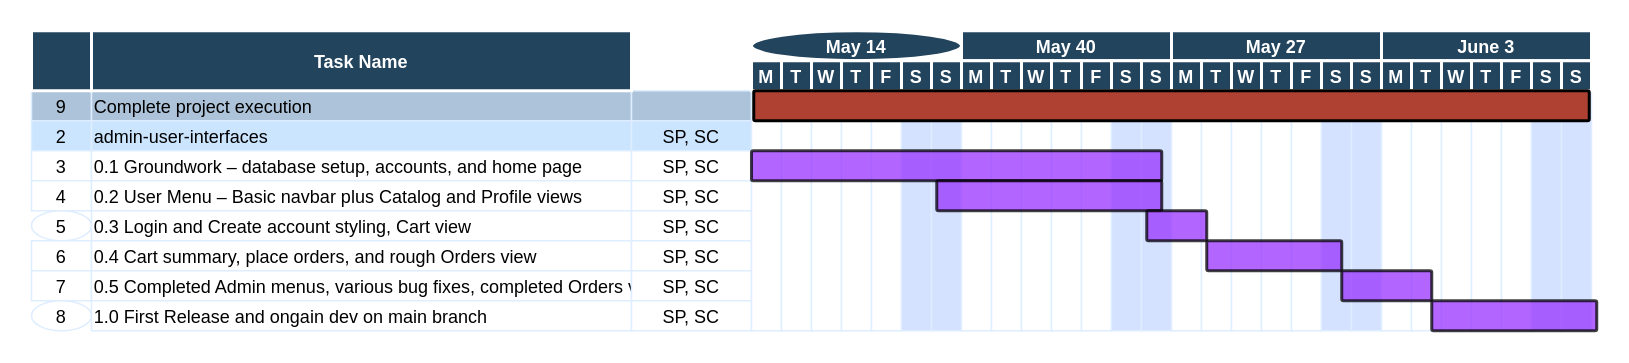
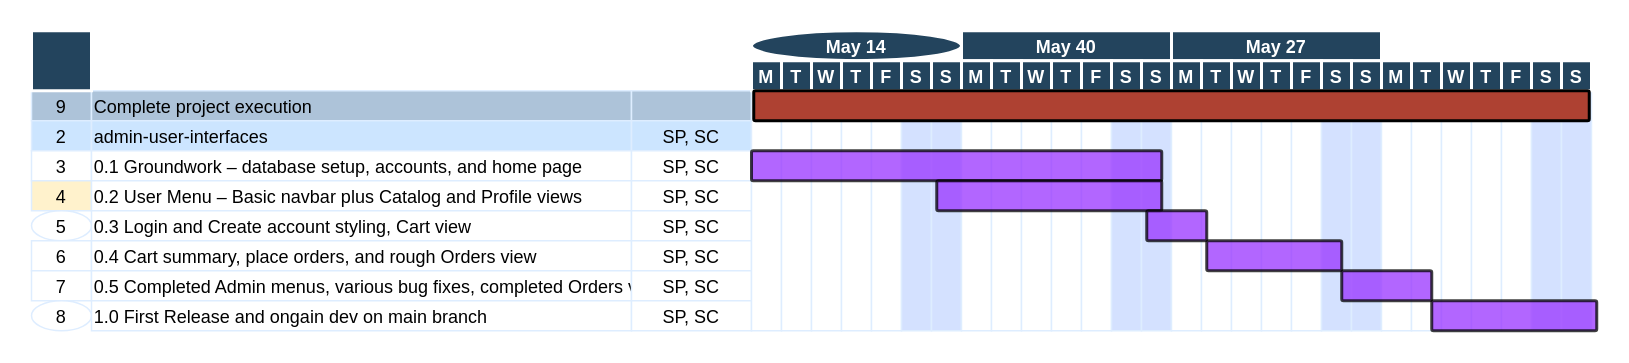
  <mxCell id="0" />
  <mxCell id="1" parent="0" />
  <mxCell id="2" value="9" style="strokeColor=#DEEDFF;fillColor=#ADC3D9" parent="1" vertex="1"><mxGeometry x="20.5" y="60" width="40" height="20" as="geometry" /></mxCell>
  <mxCell id="3" value="Complete project execution" style="align=left;strokeColor=#DEEDFF;fillColor=#ADC3D9" parent="1" vertex="1"><mxGeometry x="60.5" y="60" width="360" height="20" as="geometry" /></mxCell>
  <mxCell id="4" value="" style="strokeColor=#DEEDFF;fillColor=#ADC3D9" parent="1" vertex="1"><mxGeometry x="420.5" y="60" width="80.0" height="20" as="geometry" /></mxCell>
  <mxCell id="5" value="2" style="strokeColor=#DEEDFF;fillColor=#CCE5FF" parent="1" vertex="1"><mxGeometry x="20.5" y="80" width="40" height="20" as="geometry" /></mxCell>
  <mxCell id="6" value="admin-user-interfaces" style="align=left;strokeColor=#DEEDFF;fillColor=#CCE5FF" parent="1" vertex="1"><mxGeometry x="60.5" y="80" width="360.0" height="20" as="geometry" /></mxCell>
  <mxCell id="7" value="SP, SC" style="strokeColor=#DEEDFF;fillColor=#CCE5FF" parent="1" vertex="1"><mxGeometry x="420.5" y="80" width="80.0" height="20" as="geometry" /></mxCell>
  <mxCell id="8" value="3" style="strokeColor=#DEEDFF" parent="1" vertex="1"><mxGeometry x="20.5" y="100" width="40" height="20" as="geometry" /></mxCell>
  <mxCell id="9" value="0.1 Groundwork – database setup, accounts, and home page " style="align=left;strokeColor=#DEEDFF" parent="1" vertex="1"><mxGeometry x="60.5" y="100" width="360.0" height="20.0" as="geometry" /></mxCell>
  <mxCell id="10" value="SP, SC" style="strokeColor=#DEEDFF" parent="1" vertex="1"><mxGeometry x="420.5" y="100" width="80.0" height="20" as="geometry" /></mxCell>
- <mxCell id="11" value="4" style="strokeColor=#DEEDFF" parent="1" vertex="1"><mxGeometry x="20.5" y="120" width="40" height="20" as="geometry" /></mxCell>
+ <mxCell id="11" value="4" style="strokeColor=#DEEDFF;fillColor=#fff2cc;" parent="1" vertex="1"><mxGeometry x="20.5" y="120" width="40" height="20" as="geometry" /></mxCell>
  <mxCell id="12" value="0.2 User Menu – Basic navbar plus Catalog and Profile views " style="align=left;strokeColor=#DEEDFF" parent="1" vertex="1"><mxGeometry x="60.5" y="120" width="360" height="20" as="geometry" /></mxCell>
  <mxCell id="13" value="SP, SC" style="strokeColor=#DEEDFF" parent="1" vertex="1"><mxGeometry x="420.5" y="120" width="80.0" height="20" as="geometry" /></mxCell>
  <mxCell id="14" value="5" style="ellipse;strokeColor=#DEEDFF;" parent="1" vertex="1"><mxGeometry x="20.5" y="140" width="40" height="20" as="geometry" /></mxCell>
  <mxCell id="15" value="0.3 Login and Create account styling, Cart view " style="align=left;strokeColor=#DEEDFF" parent="1" vertex="1"><mxGeometry x="60.5" y="140" width="360.0" height="20" as="geometry" /></mxCell>
  <mxCell id="16" value="SP, SC" style="strokeColor=#DEEDFF" parent="1" vertex="1"><mxGeometry x="420.5" y="140" width="80.0" height="20" as="geometry" /></mxCell>
  <mxCell id="17" value="6" style="strokeColor=#DEEDFF" parent="1" vertex="1"><mxGeometry x="20.5" y="160" width="40" height="20" as="geometry" /></mxCell>
  <mxCell id="18" value="0.4 Cart summary, place orders, and rough Orders view " style="align=left;strokeColor=#DEEDFF" parent="1" vertex="1"><mxGeometry x="60.5" y="160" width="360.0" height="20" as="geometry" /></mxCell>
  <mxCell id="19" value="SP, SC" style="strokeColor=#DEEDFF" parent="1" vertex="1"><mxGeometry x="420.5" y="160" width="80.0" height="20" as="geometry" /></mxCell>
  <mxCell id="20" value="7" style="strokeColor=#DEEDFF" parent="1" vertex="1"><mxGeometry x="20.5" y="180" width="40" height="20" as="geometry" /></mxCell>
  <mxCell id="21" value="0.5 Completed Admin menus, various bug fixes, completed Orders view " style="align=left;strokeColor=#DEEDFF" parent="1" vertex="1"><mxGeometry x="60.5" y="180" width="360.0" height="20" as="geometry" /></mxCell>
  <mxCell id="22" value="SP, SC" style="strokeColor=#DEEDFF" parent="1" vertex="1"><mxGeometry x="420.5" y="180" width="80.0" height="20" as="geometry" /></mxCell>
  <mxCell id="23" value="8" style="ellipse;strokeColor=#DEEDFF;" parent="1" vertex="1"><mxGeometry x="20.5" y="200" width="40" height="20" as="geometry" /></mxCell>
  <mxCell id="24" value="1.0 First Release and ongain dev on main branch" style="align=left;strokeColor=#DEEDFF" parent="1" vertex="1"><mxGeometry x="60.5" y="200" width="360.0" height="20" as="geometry" /></mxCell>
  <mxCell id="25" value="SP, SC" style="strokeColor=#DEEDFF" parent="1" vertex="1"><mxGeometry x="420.5" y="200" width="80.0" height="20" as="geometry" /></mxCell>
  <mxCell id="26" value="" style="strokeColor=#DEEDFF" parent="1" vertex="1"><mxGeometry x="500.5" y="60" width="20" height="160" as="geometry" /></mxCell>
  <mxCell id="27" value="" style="strokeColor=#DEEDFF" parent="1" vertex="1"><mxGeometry x="520.5" y="60" width="20" height="160" as="geometry" /></mxCell>
  <mxCell id="28" value="" style="strokeColor=#DEEDFF" parent="1" vertex="1"><mxGeometry x="540.5" y="60" width="20" height="160" as="geometry" /></mxCell>
  <mxCell id="29" value="" style="strokeColor=#DEEDFF" parent="1" vertex="1"><mxGeometry x="560.5" y="60" width="20" height="160" as="geometry" /></mxCell>
  <mxCell id="30" value="" style="strokeColor=#DEEDFF" parent="1" vertex="1"><mxGeometry x="580.5" y="60" width="20" height="160" as="geometry" /></mxCell>
  <mxCell id="31" value="" style="strokeColor=#DEEDFF;fillColor=#D4E1FF" parent="1" vertex="1"><mxGeometry x="600.5" y="60" width="20" height="160" as="geometry" /></mxCell>
  <mxCell id="32" value="" style="strokeColor=#DEEDFF;fillColor=#D4E1FF" parent="1" vertex="1"><mxGeometry x="620.5" y="60" width="20" height="160" as="geometry" /></mxCell>
  <mxCell id="33" value="" style="strokeColor=#DEEDFF" parent="1" vertex="1"><mxGeometry x="640.5" y="60" width="20" height="160" as="geometry" /></mxCell>
  <mxCell id="34" value="" style="strokeColor=#DEEDFF" parent="1" vertex="1"><mxGeometry x="660.5" y="60" width="20" height="160" as="geometry" /></mxCell>
  <mxCell id="35" value="" style="strokeColor=#DEEDFF" parent="1" vertex="1"><mxGeometry x="680.5" y="60" width="20" height="160" as="geometry" /></mxCell>
  <mxCell id="36" value="" style="strokeColor=#DEEDFF" parent="1" vertex="1"><mxGeometry x="700.5" y="60" width="20" height="160" as="geometry" /></mxCell>
  <mxCell id="37" value="" style="strokeColor=#DEEDFF" parent="1" vertex="1"><mxGeometry x="720.5" y="60" width="20" height="160" as="geometry" /></mxCell>
  <mxCell id="38" value="" style="strokeColor=#DEEDFF;fillColor=#D4E1FF" parent="1" vertex="1"><mxGeometry x="740.5" y="60" width="20" height="160" as="geometry" /></mxCell>
  <mxCell id="39" value="" style="strokeColor=#DEEDFF;fillColor=#D4E1FF" parent="1" vertex="1"><mxGeometry x="760.5" y="60" width="20" height="160" as="geometry" /></mxCell>
  <mxCell id="40" value="" style="strokeColor=#DEEDFF" parent="1" vertex="1"><mxGeometry x="780.5" y="60" width="20" height="160" as="geometry" /></mxCell>
  <mxCell id="41" value="" style="strokeColor=#DEEDFF" parent="1" vertex="1"><mxGeometry x="800.5" y="60" width="20" height="160" as="geometry" /></mxCell>
  <mxCell id="42" value="" style="strokeColor=#DEEDFF" parent="1" vertex="1"><mxGeometry x="820.5" y="60" width="20" height="160" as="geometry" /></mxCell>
  <mxCell id="43" value="" style="strokeColor=#DEEDFF" parent="1" vertex="1"><mxGeometry x="840.5" y="60" width="20" height="160" as="geometry" /></mxCell>
  <mxCell id="44" value="" style="strokeColor=#DEEDFF" parent="1" vertex="1"><mxGeometry x="860.5" y="60" width="20" height="160" as="geometry" /></mxCell>
  <mxCell id="45" value="" style="strokeColor=#DEEDFF;fillColor=#D4E1FF" parent="1" vertex="1"><mxGeometry x="880.5" y="60" width="20" height="160" as="geometry" /></mxCell>
  <mxCell id="46" value="" style="strokeColor=#DEEDFF;fillColor=#D4E1FF" parent="1" vertex="1"><mxGeometry x="900.5" y="60" width="20" height="160" as="geometry" /></mxCell>
- <mxCell id="47" value="Task Name" style="fillColor=#23445D;strokeColor=#FFFFFF;strokeWidth=2;fontColor=#FFFFFF;fontStyle=1" parent="1" vertex="1"><mxGeometry x="60.5" y="20" width="360" height="40" as="geometry" /></mxCell>
  <mxCell id="48" value="" style="fillColor=#23445D;strokeColor=#FFFFFF;strokeWidth=2;fontColor=#FFFFFF;fontStyle=1" parent="1" vertex="1"><mxGeometry x="20.5" y="20" width="40" height="40" as="geometry" /></mxCell>
  <mxCell id="49" value="May 14" style="ellipse;fillColor=#23445D;strokeColor=#FFFFFF;strokeWidth=2;fontColor=#FFFFFF;fontStyle=1;" parent="1" vertex="1"><mxGeometry x="500.5" y="20" width="140" height="20" as="geometry" /></mxCell>
  <mxCell id="50" value="M" style="fillColor=#23445D;strokeColor=#FFFFFF;strokeWidth=2;fontColor=#FFFFFF;fontStyle=1" parent="1" vertex="1"><mxGeometry x="500.5" y="40" width="20" height="20" as="geometry" /></mxCell>
  <mxCell id="51" value="T" style="fillColor=#23445D;strokeColor=#FFFFFF;strokeWidth=2;fontColor=#FFFFFF;fontStyle=1" parent="1" vertex="1"><mxGeometry x="520.5" y="40" width="20" height="20" as="geometry" /></mxCell>
  <mxCell id="52" value="W" style="fillColor=#23445D;strokeColor=#FFFFFF;strokeWidth=2;fontColor=#FFFFFF;fontStyle=1" parent="1" vertex="1"><mxGeometry x="540.5" y="40" width="20" height="20" as="geometry" /></mxCell>
  <mxCell id="53" value="T" style="fillColor=#23445D;strokeColor=#FFFFFF;strokeWidth=2;fontColor=#FFFFFF;fontStyle=1" parent="1" vertex="1"><mxGeometry x="560.5" y="40" width="20" height="20" as="geometry" /></mxCell>
  <mxCell id="54" value="F" style="fillColor=#23445D;strokeColor=#FFFFFF;strokeWidth=2;fontColor=#FFFFFF;fontStyle=1" parent="1" vertex="1"><mxGeometry x="580.5" y="40" width="20" height="20" as="geometry" /></mxCell>
  <mxCell id="55" value="S" style="fillColor=#23445D;strokeColor=#FFFFFF;strokeWidth=2;fontColor=#FFFFFF;fontStyle=1" parent="1" vertex="1"><mxGeometry x="600.5" y="40" width="20" height="20" as="geometry" /></mxCell>
  <mxCell id="56" value="S" style="fillColor=#23445D;strokeColor=#FFFFFF;strokeWidth=2;fontColor=#FFFFFF;fontStyle=1" parent="1" vertex="1"><mxGeometry x="620.5" y="40" width="20" height="20" as="geometry" /></mxCell>
  <mxCell id="57" value="May 40" style="fillColor=#23445D;strokeColor=#FFFFFF;strokeWidth=2;fontColor=#FFFFFF;fontStyle=1" parent="1" vertex="1"><mxGeometry x="640.5" y="20" width="140" height="20" as="geometry" /></mxCell>
  <mxCell id="58" value="M" style="fillColor=#23445D;strokeColor=#FFFFFF;strokeWidth=2;fontColor=#FFFFFF;fontStyle=1" parent="1" vertex="1"><mxGeometry x="640.5" y="40" width="20" height="20" as="geometry" /></mxCell>
  <mxCell id="59" value="T" style="fillColor=#23445D;strokeColor=#FFFFFF;strokeWidth=2;fontColor=#FFFFFF;fontStyle=1" parent="1" vertex="1"><mxGeometry x="660.5" y="40" width="20" height="20" as="geometry" /></mxCell>
  <mxCell id="60" value="W" style="fillColor=#23445D;strokeColor=#FFFFFF;strokeWidth=2;fontColor=#FFFFFF;fontStyle=1" parent="1" vertex="1"><mxGeometry x="680.5" y="40" width="20" height="20" as="geometry" /></mxCell>
  <mxCell id="61" value="T" style="fillColor=#23445D;strokeColor=#FFFFFF;strokeWidth=2;fontColor=#FFFFFF;fontStyle=1" parent="1" vertex="1"><mxGeometry x="700.5" y="40" width="20" height="20" as="geometry" /></mxCell>
  <mxCell id="62" value="F" style="fillColor=#23445D;strokeColor=#FFFFFF;strokeWidth=2;fontColor=#FFFFFF;fontStyle=1" parent="1" vertex="1"><mxGeometry x="720.5" y="40" width="20" height="20" as="geometry" /></mxCell>
  <mxCell id="63" value="S" style="fillColor=#23445D;strokeColor=#FFFFFF;strokeWidth=2;fontColor=#FFFFFF;fontStyle=1" parent="1" vertex="1"><mxGeometry x="740.5" y="40" width="20" height="20" as="geometry" /></mxCell>
  <mxCell id="64" value="S" style="fillColor=#23445D;strokeColor=#FFFFFF;strokeWidth=2;fontColor=#FFFFFF;fontStyle=1" parent="1" vertex="1"><mxGeometry x="760.5" y="40" width="20" height="20" as="geometry" /></mxCell>
  <mxCell id="65" value="May 27" style="fillColor=#23445D;strokeColor=#FFFFFF;strokeWidth=2;fontColor=#FFFFFF;fontStyle=1" parent="1" vertex="1"><mxGeometry x="780.5" y="20" width="140" height="20" as="geometry" /></mxCell>
  <mxCell id="66" value="M" style="fillColor=#23445D;strokeColor=#FFFFFF;strokeWidth=2;fontColor=#FFFFFF;fontStyle=1" parent="1" vertex="1"><mxGeometry x="780.5" y="40" width="20" height="20" as="geometry" /></mxCell>
  <mxCell id="67" value="T" style="fillColor=#23445D;strokeColor=#FFFFFF;strokeWidth=2;fontColor=#FFFFFF;fontStyle=1" parent="1" vertex="1"><mxGeometry x="800.5" y="40" width="20" height="20" as="geometry" /></mxCell>
  <mxCell id="68" value="W" style="fillColor=#23445D;strokeColor=#FFFFFF;strokeWidth=2;fontColor=#FFFFFF;fontStyle=1" parent="1" vertex="1"><mxGeometry x="820.5" y="40" width="20" height="20" as="geometry" /></mxCell>
  <mxCell id="69" value="T" style="fillColor=#23445D;strokeColor=#FFFFFF;strokeWidth=2;fontColor=#FFFFFF;fontStyle=1" parent="1" vertex="1"><mxGeometry x="840.5" y="40" width="20" height="20" as="geometry" /></mxCell>
  <mxCell id="70" value="F" style="fillColor=#23445D;strokeColor=#FFFFFF;strokeWidth=2;fontColor=#FFFFFF;fontStyle=1" parent="1" vertex="1"><mxGeometry x="860.5" y="40" width="20" height="20" as="geometry" /></mxCell>
  <mxCell id="71" value="S" style="fillColor=#23445D;strokeColor=#FFFFFF;strokeWidth=2;fontColor=#FFFFFF;fontStyle=1" parent="1" vertex="1"><mxGeometry x="880.5" y="40" width="20" height="20" as="geometry" /></mxCell>
  <mxCell id="72" value="S" style="fillColor=#23445D;strokeColor=#FFFFFF;strokeWidth=2;fontColor=#FFFFFF;fontStyle=1" parent="1" vertex="1"><mxGeometry x="900.5" y="40" width="20" height="20" as="geometry" /></mxCell>
  <mxCell id="73" value="" style="strokeColor=#DEEDFF" parent="1" vertex="1"><mxGeometry x="920.5" y="60" width="20" height="160" as="geometry" /></mxCell>
  <mxCell id="74" value="" style="strokeColor=#DEEDFF" parent="1" vertex="1"><mxGeometry x="940.5" y="60" width="20" height="160" as="geometry" /></mxCell>
  <mxCell id="75" value="" style="strokeColor=#DEEDFF" parent="1" vertex="1"><mxGeometry x="960.5" y="60" width="20" height="160" as="geometry" /></mxCell>
  <mxCell id="76" value="" style="strokeColor=#DEEDFF" parent="1" vertex="1"><mxGeometry x="980.5" y="60" width="20" height="160" as="geometry" /></mxCell>
  <mxCell id="77" value="" style="strokeColor=#DEEDFF" parent="1" vertex="1"><mxGeometry x="1000.5" y="60" width="20" height="160" as="geometry" /></mxCell>
  <mxCell id="78" value="" style="strokeColor=#DEEDFF;fillColor=#D4E1FF" parent="1" vertex="1"><mxGeometry x="1020.5" y="60" width="20" height="160" as="geometry" /></mxCell>
  <mxCell id="79" value="" style="strokeColor=#DEEDFF;fillColor=#D4E1FF" parent="1" vertex="1"><mxGeometry x="1040.5" y="60" width="20" height="160" as="geometry" /></mxCell>
- <mxCell id="80" value="June 3" style="fillColor=#23445D;strokeColor=#FFFFFF;strokeWidth=2;fontColor=#FFFFFF;fontStyle=1" parent="1" vertex="1"><mxGeometry x="920.5" y="20" width="140" height="20" as="geometry" /></mxCell>
  <mxCell id="81" value="M" style="fillColor=#23445D;strokeColor=#FFFFFF;strokeWidth=2;fontColor=#FFFFFF;fontStyle=1" parent="1" vertex="1"><mxGeometry x="920.5" y="40" width="20" height="20" as="geometry" /></mxCell>
  <mxCell id="82" value="T" style="fillColor=#23445D;strokeColor=#FFFFFF;strokeWidth=2;fontColor=#FFFFFF;fontStyle=1" parent="1" vertex="1"><mxGeometry x="940.5" y="40" width="20" height="20" as="geometry" /></mxCell>
  <mxCell id="83" value="W" style="fillColor=#23445D;strokeColor=#FFFFFF;strokeWidth=2;fontColor=#FFFFFF;fontStyle=1" parent="1" vertex="1"><mxGeometry x="960.5" y="40" width="20" height="20" as="geometry" /></mxCell>
  <mxCell id="84" value="T" style="fillColor=#23445D;strokeColor=#FFFFFF;strokeWidth=2;fontColor=#FFFFFF;fontStyle=1" parent="1" vertex="1"><mxGeometry x="980.5" y="40" width="20" height="20" as="geometry" /></mxCell>
  <mxCell id="85" value="F" style="fillColor=#23445D;strokeColor=#FFFFFF;strokeWidth=2;fontColor=#FFFFFF;fontStyle=1" parent="1" vertex="1"><mxGeometry x="1000.5" y="40" width="20" height="20" as="geometry" /></mxCell>
  <mxCell id="86" value="S" style="fillColor=#23445D;strokeColor=#FFFFFF;strokeWidth=2;fontColor=#FFFFFF;fontStyle=1" parent="1" vertex="1"><mxGeometry x="1020.5" y="40" width="20" height="20" as="geometry" /></mxCell>
  <mxCell id="87" value="S" style="fillColor=#23445D;strokeColor=#FFFFFF;strokeWidth=2;fontColor=#FFFFFF;fontStyle=1" parent="1" vertex="1"><mxGeometry x="1040.5" y="40" width="20" height="20" as="geometry" /></mxCell>
  <mxCell id="88" value="" style="shape=mxgraph.flowchart.process;fillColor=#AE4132;strokeColor=#000000;strokeWidth=2;opacity=100" parent="1" vertex="1"><mxGeometry x="502" y="60" width="557" height="20" as="geometry" /></mxCell>
  <mxCell id="89" value="" style="shape=mxgraph.flowchart.process;fillColor=#9933FF;strokeColor=default;strokeWidth=2;opacity=75" parent="1" vertex="1"><mxGeometry x="500.5" y="100" width="273.5" height="20" as="geometry" /></mxCell>
  <mxCell id="90" value="" style="shape=mxgraph.flowchart.process;fillColor=#9933FF;strokeColor=default;strokeWidth=2;opacity=75" parent="1" vertex="1"><mxGeometry x="624" y="120" width="150" height="20" as="geometry" /></mxCell>
  <mxCell id="91" value="" style="shape=mxgraph.flowchart.process;fillColor=#9933FF;strokeColor=default;strokeWidth=2;opacity=75" parent="1" vertex="1"><mxGeometry x="764" y="140" width="40" height="20" as="geometry" /></mxCell>
  <mxCell id="92" value="" style="shape=mxgraph.flowchart.process;fillColor=#9933FF;strokeColor=default;strokeWidth=2;opacity=75" parent="1" vertex="1"><mxGeometry x="804" y="160" width="90" height="20" as="geometry" /></mxCell>
  <mxCell id="93" value="" style="shape=mxgraph.flowchart.process;fillColor=#9933FF;strokeColor=default;strokeWidth=2;opacity=75" parent="1" vertex="1"><mxGeometry x="894" y="180" width="60" height="20" as="geometry" /></mxCell>
  <mxCell id="94" value="" style="shape=mxgraph.flowchart.process;fillColor=#9933FF;strokeColor=default;strokeWidth=2;opacity=75" parent="1" vertex="1"><mxGeometry x="954" y="200" width="110" height="20" as="geometry" /></mxCell>
